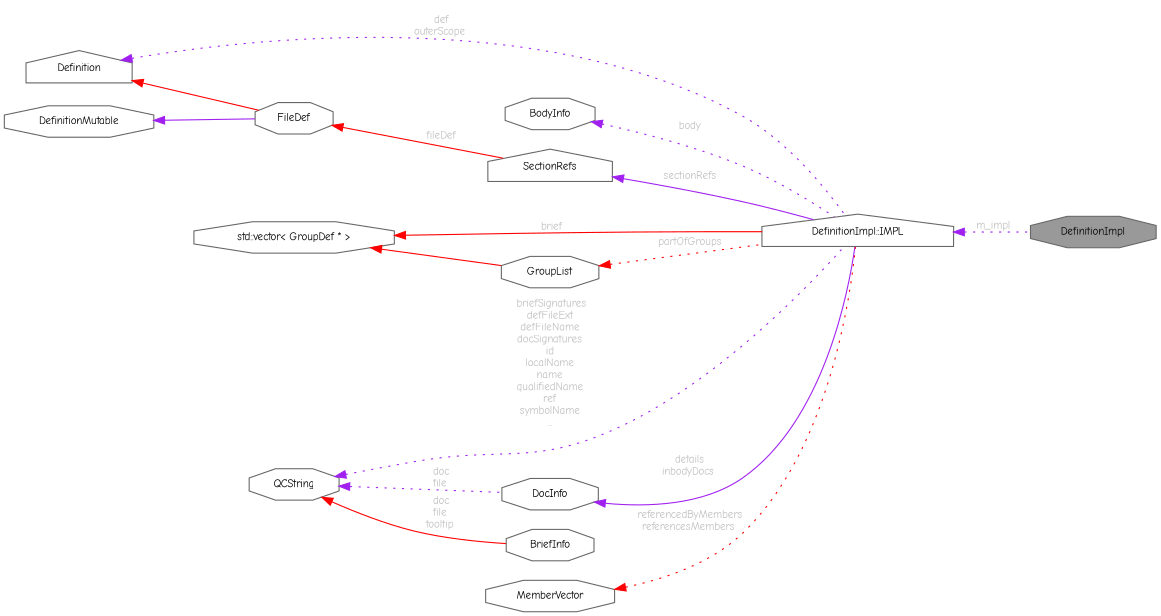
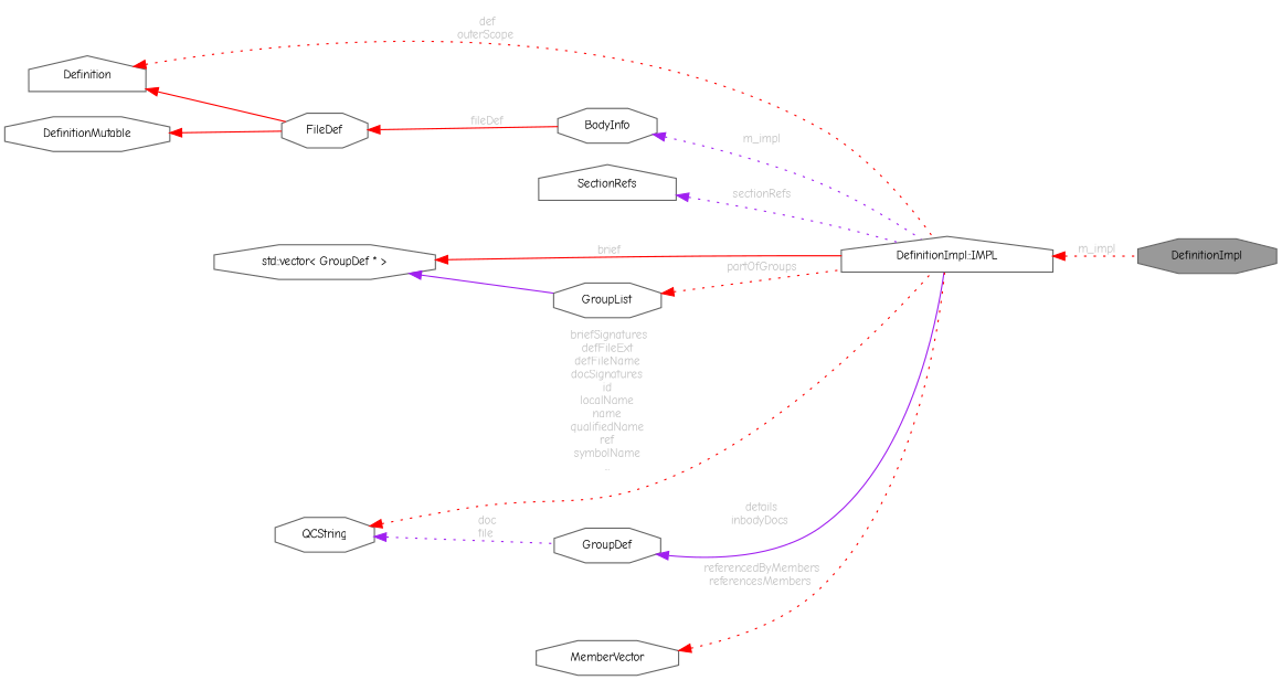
  digraph {
    fontname="Comic Neue"
    rankdir=LR
    node [color=gray40 fillcolor=white fontname="Comic Neue" fontsize=10 shape=octagon style=filled]
    edge [color=red dir=back fontcolor=grey fontname="Comic Neue" fontsize=10 labelfontname=Helvetica labelfontsize=10 style=solid]
    n1 [fillcolor=grey60 fontcolor=black height=0.2 label=DefinitionImpl width=0.4]
    n2 [height=0.2 label="DefinitionImpl::IMPL" shape=house width=0.4]
    n3 [height=0.2 label=Definition shape=house width=0.4]
    n4 [height=0.2 label=FileDef width=0.4]
    n5 [height=0.2 label=BodyInfo width=0.4]
    n6 [height=0.2 label=SectionRefs shape=house width=0.4]
    n7 [height=0.2 label=GroupList width=0.4]
    n8 [height=0.2 label="std::vector\< GroupDef * \>" width=0.4]
-   n9 [height=0.2 label=DocInfo width=0.4]
+   n9 [height=0.2 label=GroupDef width=0.4]
    n10 [height=0.2 label=QCString width=0.4]
-   n11 [height=0.2 label=BriefInfo width=0.4]
    n12 [height=0.2 label=DefinitionMutable width=0.4]
    n13 [height=0.2 label=MemberVector width=0.4]
-   n2 -> n1 [color=purple label=" m_impl" style=dotted]
-   n3 -> n2 [color=purple label=" def\nouterScope" style=dotted]
+   n2 -> n1 [label=" m_impl" style=dotted]
+   n3 -> n2 [label=" def\nouterScope" style=dotted]
    n3 -> n4 [fontcolor=""]
-   n4 -> n6 [label=" fileDef"]
-   n5 -> n2 [color=purple label=" body" style=dotted]
-   n6 -> n2 [color=purple label=" sectionRefs"]
+   n4 -> n5 [label=" fileDef"]
+   n5 -> n2 [color=purple label=" m_impl" style=dotted]
+   n6 -> n2 [color=purple label=" sectionRefs" style=dotted]
    n7 -> n2 [label=" partOfGroups" style=dotted]
    n8 -> n2 [label=" brief"]
-   n8 -> n7 [fontcolor=""]
+   n8 -> n7 [color=purple fontcolor=""]
    n9 -> n2 [color=purple label=" details\ninbodyDocs"]
-   n10 -> n2 [color=purple label=" briefSignatures\ndefFileExt\ndefFileName\ndocSignatures\nid\nlocalName\nname\nqualifiedName\nref\nsymbolName\n..." style=dotted]
+   n10 -> n2 [label=" briefSignatures\ndefFileExt\ndefFileName\ndocSignatures\nid\nlocalName\nname\nqualifiedName\nref\nsymbolName\n..." style=dotted]
    n10 -> n9 [color=purple label=" doc\nfile" style=dotted]
-   n10 -> n11 [label=" doc\nfile\ntooltip"]
-   n12 -> n4 [color=purple fontcolor=""]
+   n12 -> n4 [fontcolor=""]
    n13 -> n2 [label=" referencedByMembers\nreferencesMembers" style=dotted]
  }
